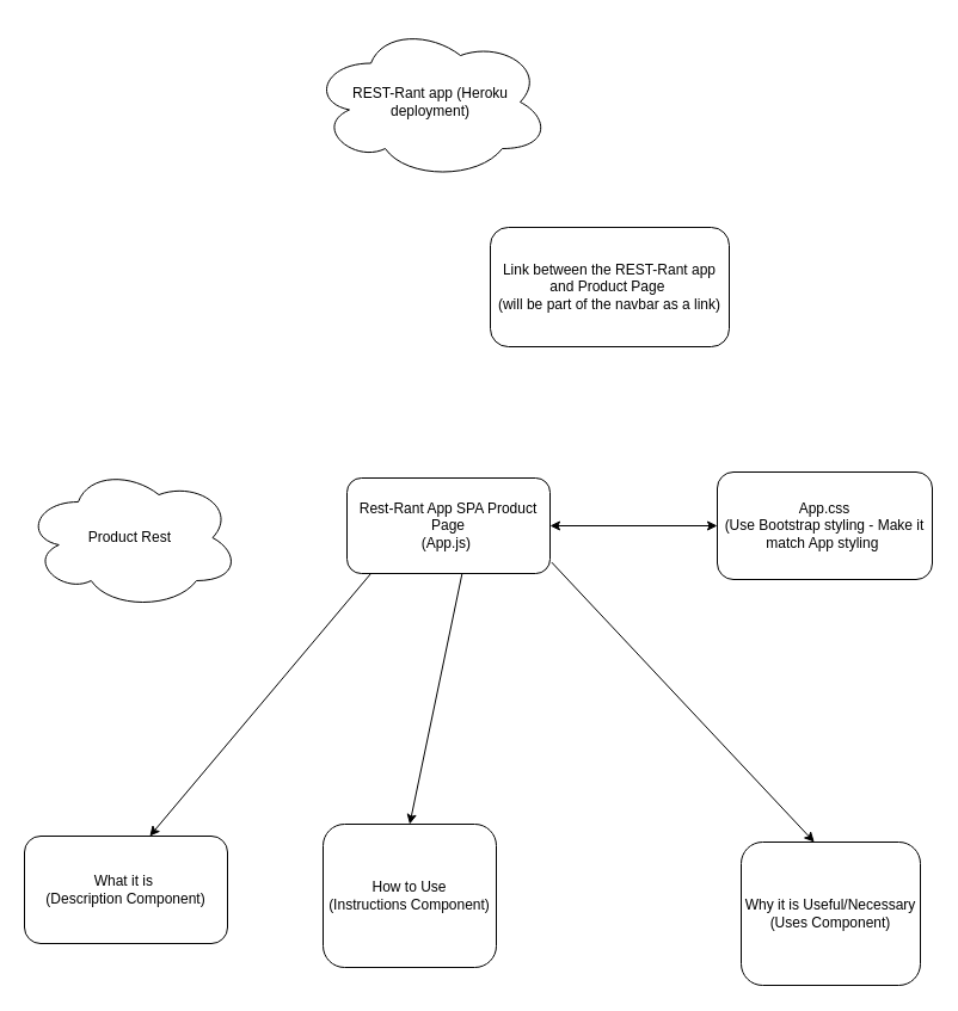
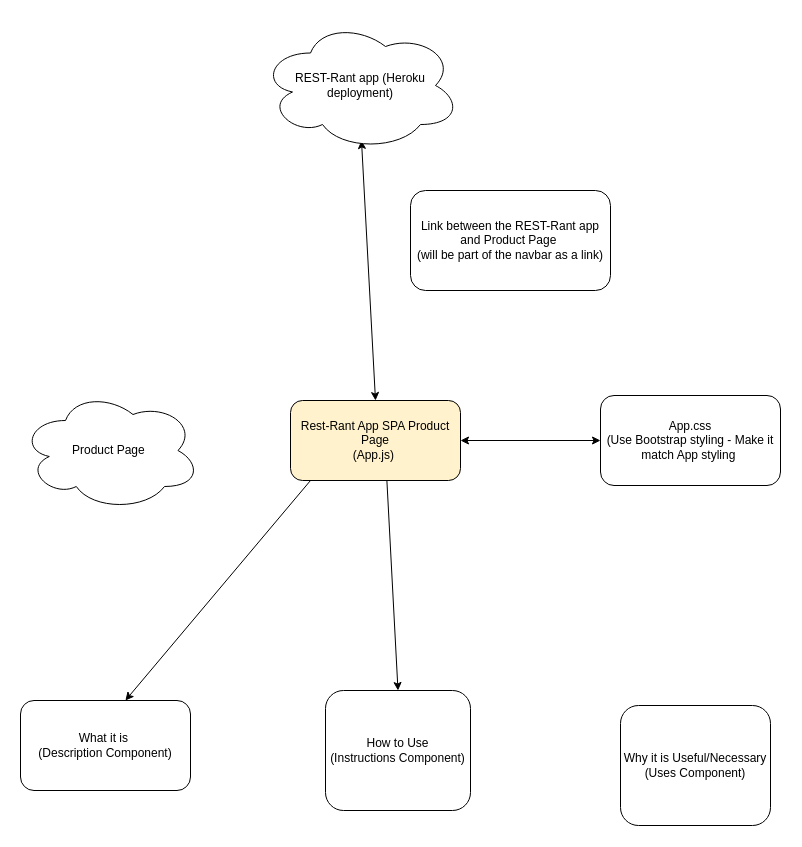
  <mxCell id="0" />
  <mxCell id="1" parent="0" />
- <mxCell id="2" value="Rest-Rant App SPA Product Page&lt;br&gt;(App.js)&amp;nbsp;" style="rounded=1;whiteSpace=wrap;html=1;" vertex="1" parent="1"><mxGeometry x="290" y="400" width="170" height="80" as="geometry" /></mxCell>
+ <mxCell id="2" value="Rest-Rant App SPA Product Page&lt;br&gt;(App.js)&amp;nbsp;" style="rounded=1;whiteSpace=wrap;html=1;fillColor=#fff2cc;" vertex="1" parent="1"><mxGeometry x="290" y="400" width="170" height="80" as="geometry" /></mxCell>
  <mxCell id="3" value="What it is&amp;nbsp;&lt;br&gt;(Description Component)" style="rounded=1;whiteSpace=wrap;html=1;" vertex="1" parent="1"><mxGeometry x="20" y="700" width="170" height="90" as="geometry" /></mxCell>
- <mxCell id="4" value="How to Use&lt;br&gt;(Instructions Component)" style="rounded=1;whiteSpace=wrap;html=1;" vertex="1" parent="1"><mxGeometry x="270" y="690" width="145" height="120" as="geometry" /></mxCell>
+ <mxCell id="4" value="How to Use&lt;br&gt;(Instructions Component)" style="rounded=1;whiteSpace=wrap;html=1;" vertex="1" parent="1"><mxGeometry x="325" y="690" width="145" height="120" as="geometry" /></mxCell>
  <mxCell id="5" value="Why it is Useful/Necessary&lt;br&gt;(Uses Component)" style="rounded=1;whiteSpace=wrap;html=1;" vertex="1" parent="1"><mxGeometry x="620" y="705" width="150" height="120" as="geometry" /></mxCell>
  <mxCell id="6" value="" style="endArrow=classic;html=1;rounded=0;entryX=0.617;entryY=0;entryDx=0;entryDy=0;entryPerimeter=0;" edge="1" parent="1" target="3"><mxGeometry width="50" height="50" relative="1" as="geometry"><mxPoint x="310" y="480" as="sourcePoint" /><mxPoint x="410" y="760" as="targetPoint" /></mxGeometry></mxCell>
  <mxCell id="7" value="" style="endArrow=classic;html=1;rounded=0;entryX=0.5;entryY=0;entryDx=0;entryDy=0;exitX=0.567;exitY=1;exitDx=0;exitDy=0;exitPerimeter=0;" edge="1" parent="1" source="2" target="4"><mxGeometry width="50" height="50" relative="1" as="geometry"><mxPoint x="370" y="550" as="sourcePoint" /><mxPoint x="390" y="600" as="targetPoint" /></mxGeometry></mxCell>
- <mxCell id="8" value="" style="endArrow=classic;html=1;rounded=0;entryX=0.408;entryY=0;entryDx=0;entryDy=0;entryPerimeter=0;exitX=1.008;exitY=0.883;exitDx=0;exitDy=0;exitPerimeter=0;" edge="1" parent="1" source="2" target="5"><mxGeometry width="50" height="50" relative="1" as="geometry"><mxPoint x="560" y="550" as="sourcePoint" /><mxPoint x="410" y="760" as="targetPoint" /></mxGeometry></mxCell>
  <mxCell id="9" value="" style="endArrow=classic;startArrow=classic;html=1;rounded=0;" edge="1" parent="1" target="10"><mxGeometry width="50" height="50" relative="1" as="geometry"><mxPoint x="460" y="440" as="sourcePoint" /><mxPoint x="570" y="440" as="targetPoint" /></mxGeometry></mxCell>
  <mxCell id="10" value="App.css&lt;br&gt;(Use Bootstrap styling - Make it match App styling&amp;nbsp;" style="rounded=1;whiteSpace=wrap;html=1;" vertex="1" parent="1"><mxGeometry x="600" y="395" width="180" height="90" as="geometry" /></mxCell>
- <mxCell id="12" value="Product Rest&amp;nbsp;" style="ellipse;shape=cloud;whiteSpace=wrap;html=1;" vertex="1" parent="1"><mxGeometry x="20" y="390" width="180" height="120" as="geometry" /></mxCell>
+ <mxCell id="11" value="" style="endArrow=classic;startArrow=classic;html=1;rounded=0;exitX=0.5;exitY=0;exitDx=0;exitDy=0;entryX=0.505;entryY=0.923;entryDx=0;entryDy=0;entryPerimeter=0;" edge="1" parent="1" source="2" target="13"><mxGeometry width="50" height="50" relative="1" as="geometry"><mxPoint x="360" y="390" as="sourcePoint" /><mxPoint x="370" y="250" as="targetPoint" /></mxGeometry></mxCell>
+ <mxCell id="12" value="Product Page&amp;nbsp;" style="ellipse;shape=cloud;whiteSpace=wrap;html=1;" vertex="1" parent="1"><mxGeometry x="20" y="390" width="180" height="120" as="geometry" /></mxCell>
  <mxCell id="13" value="REST-Rant app (Heroku deployment)" style="ellipse;shape=cloud;whiteSpace=wrap;html=1;" vertex="1" parent="1"><mxGeometry x="260" y="20" width="200" height="130" as="geometry" /></mxCell>
  <mxCell id="14" value="&lt;span&gt;Link between the REST-Rant app and Product Page&amp;nbsp;&lt;br&gt;(will be part of the navbar as a link)&lt;br&gt;&lt;/span&gt;" style="rounded=1;whiteSpace=wrap;html=1;" vertex="1" parent="1"><mxGeometry x="410" y="190" width="200" height="100" as="geometry" /></mxCell>
